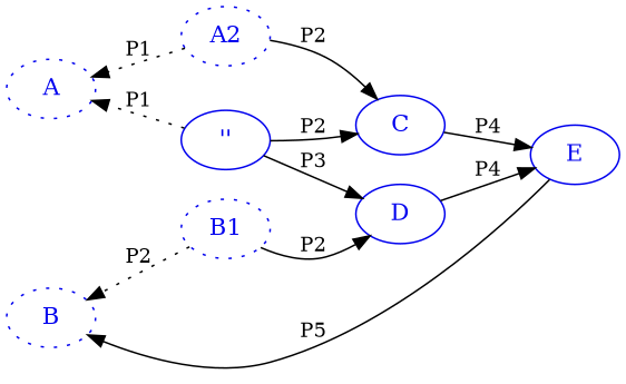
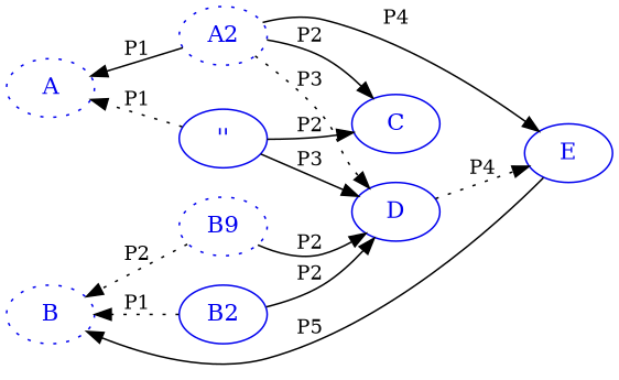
  digraph {
    color=blue2
    rankdir=LR
    node [color=blue2 fontcolor=blue2]
    edge [fontsize=12]
    A [style=dotted]
    B [style=dotted]
    n3 [label="''"]
    A2 [style=dotted]
-   B1 [style=dotted]
+   B1 [style=dotted label=B9]
+   B2
    C
    D
    E
    subgraph sub_1 {
      rank=min
      A
      B
    }
    subgraph sub_2 {
      rank=same
      n3
      A2
      B1
+     B2
    }
    subgraph sub_3 {
      rank=same
      C
      D
    }
    subgraph sub_4 {
      rank=max
      E
    }
    n3 -> A [label=P1 style=dotted]
    n3 -> C [label=P2]
    n3 -> D [label=P3]
-   A2 -> A [label=P1 style=dotted]
+   A2 -> A [label=P1 style=solid]
    A2 -> C [label=P2 style=solid]
+   A2 -> D [label=P3 style=dotted]
    B1 -> B [label=P2 style=dotted]
    B1 -> D [label=P2 style=solid]
-   C -> E [label=P4]
-   D -> E [label=P4]
+   B2 -> B [label=P1 style=dotted]
+   B2 -> D [label=P2]
+   A2 -> E [label=P4]
+   D -> E [label=P4 style=dotted]
    E -> B [label=P5]
  }
